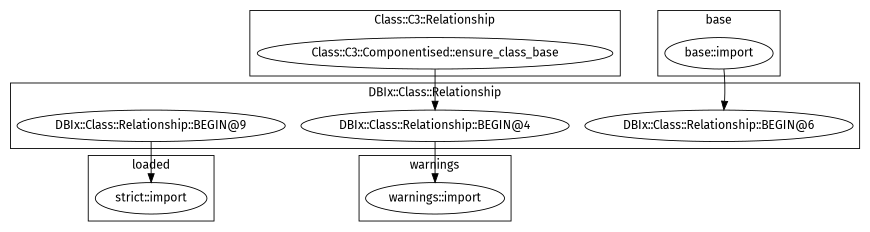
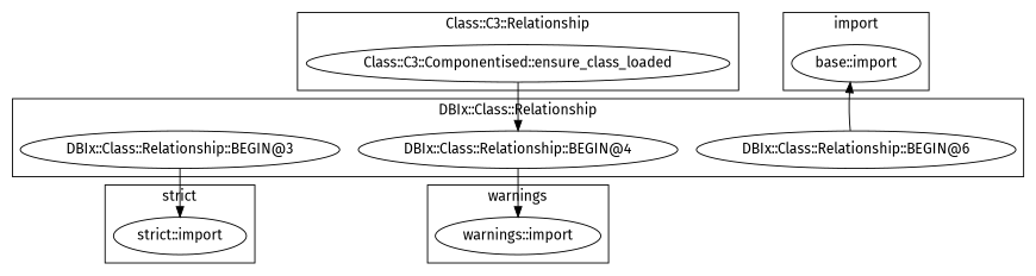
  digraph {
    fontname="Fira Sans"
    node [fontname="Fira Sans"]
    edge [fontname="Fira Sans"]
-   "Class::C3::Componentised::ensure_class_loaded" [label="Class::C3::Componentised::ensure_class_base"]
+   "Class::C3::Componentised::ensure_class_loaded"
    "base::import"
-   "DBIx::Class::Relationship::BEGIN@3" [label="DBIx::Class::Relationship::BEGIN@9"]
+   "DBIx::Class::Relationship::BEGIN@3"
    "DBIx::Class::Relationship::BEGIN@6"
    "DBIx::Class::Relationship::BEGIN@4"
    "warnings::import"
    "strict::import"
    subgraph cluster_1 {
      label="Class::C3::Relationship"
      "Class::C3::Componentised::ensure_class_loaded"
    }
    subgraph cluster_2 {
-     label=base
+     label=import
      "base::import"
    }
    subgraph cluster_3 {
      label="DBIx::Class::Relationship"
      "DBIx::Class::Relationship::BEGIN@3"
      "DBIx::Class::Relationship::BEGIN@6"
      "DBIx::Class::Relationship::BEGIN@4"
    }
    subgraph cluster_4 {
      label=warnings
      "warnings::import"
    }
    subgraph cluster_5 {
-     label=loaded
+     label="strict"
      "strict::import"
    }
    "Class::C3::Componentised::ensure_class_loaded" -> "DBIx::Class::Relationship::BEGIN@4"
    "DBIx::Class::Relationship::BEGIN@3" -> "strict::import"
-   "base::import" -> "DBIx::Class::Relationship::BEGIN@6"
+   "DBIx::Class::Relationship::BEGIN@6" -> "base::import"
    "DBIx::Class::Relationship::BEGIN@4" -> "warnings::import"
  }
